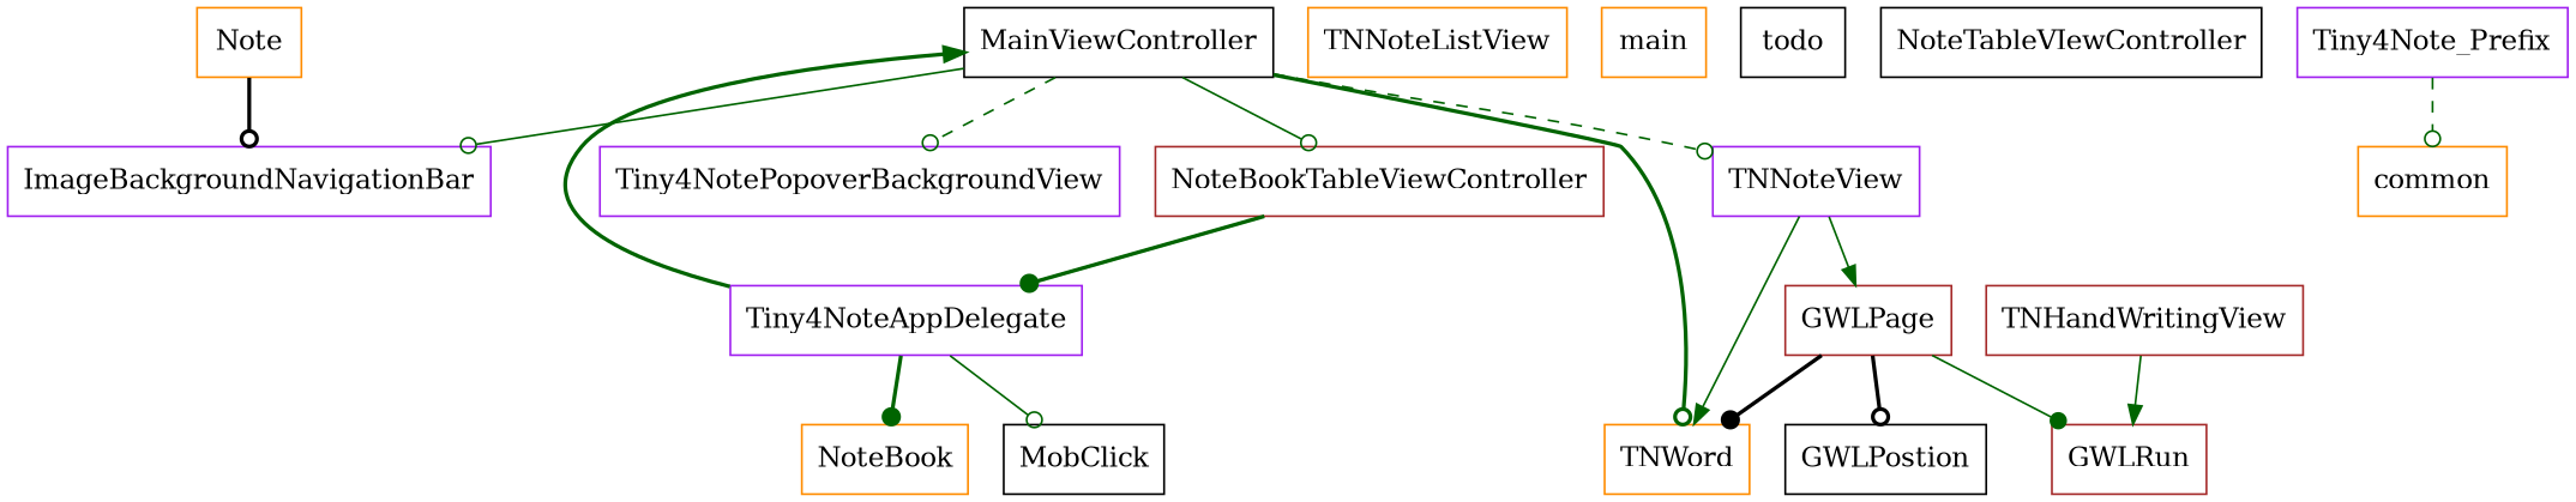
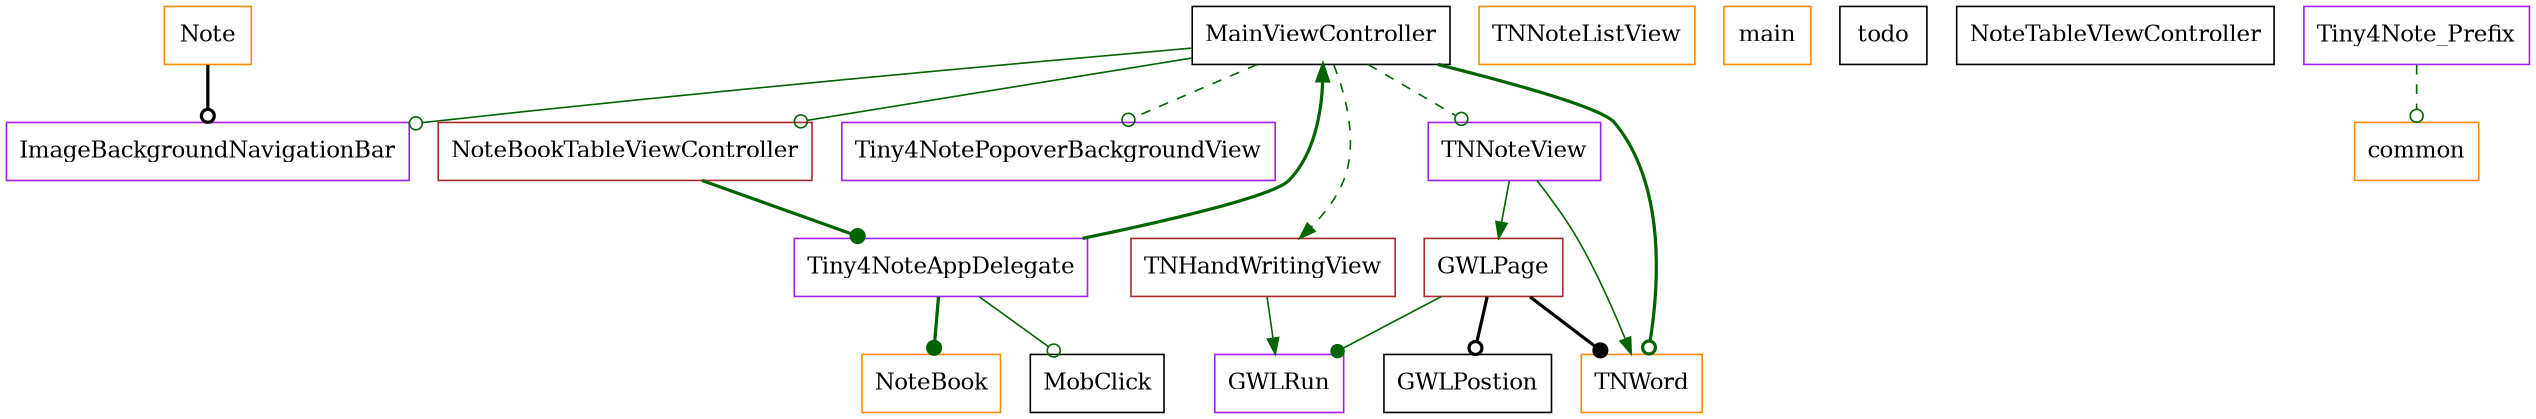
  digraph {
    node [color=purple shape=box]
    edge [arrowhead=odot color=darkgreen style=bold]
    ImageBackgroundNavigationBar
    Note [color=darkorange]
    TNNoteView
    TNWord [color=darkorange]
    GWLPage [color=brown]
    GWLPostion [color=black]
-   GWLRun [color=brown]
+   GWLRun
    TNNoteListView [color=darkorange]
    MainViewController [color=black]
    Tiny4NotePopoverBackgroundView
    NoteBookTableViewController [color=brown]
    TNHandWritingView [color=brown]
    Tiny4NoteAppDelegate
    NoteBook [color=darkorange]
    MobClick [color=black]
    main [color=darkorange]
    todo [color=black]
    NoteTableVIewController [color=black]
    Tiny4Note_Prefix
    common [color=darkorange]
    Note -> ImageBackgroundNavigationBar [color=black]
    TNNoteView -> TNWord [arrowhead=normal style=solid]
    TNNoteView -> GWLPage [arrowhead=normal style=solid]
    GWLPage -> TNWord [arrowhead=dot color=black]
    GWLPage -> GWLPostion [color=black]
    GWLPage -> GWLRun [arrowhead=dot style=solid]
    MainViewController -> ImageBackgroundNavigationBar [style=solid]
    MainViewController -> TNNoteView [style=dashed]
    MainViewController -> TNWord
    MainViewController -> Tiny4NotePopoverBackgroundView [style=dashed]
    MainViewController -> NoteBookTableViewController [style=solid]
+   MainViewController -> TNHandWritingView [arrowhead=normal style=dashed]
    NoteBookTableViewController -> Tiny4NoteAppDelegate [arrowhead=dot]
    TNHandWritingView -> GWLRun [arrowhead=normal style=solid]
    Tiny4NoteAppDelegate -> MainViewController [arrowhead=normal]
    Tiny4NoteAppDelegate -> NoteBook [arrowhead=dot]
    Tiny4NoteAppDelegate -> MobClick [style=solid]
    Tiny4Note_Prefix -> common [style=dashed]
  }
